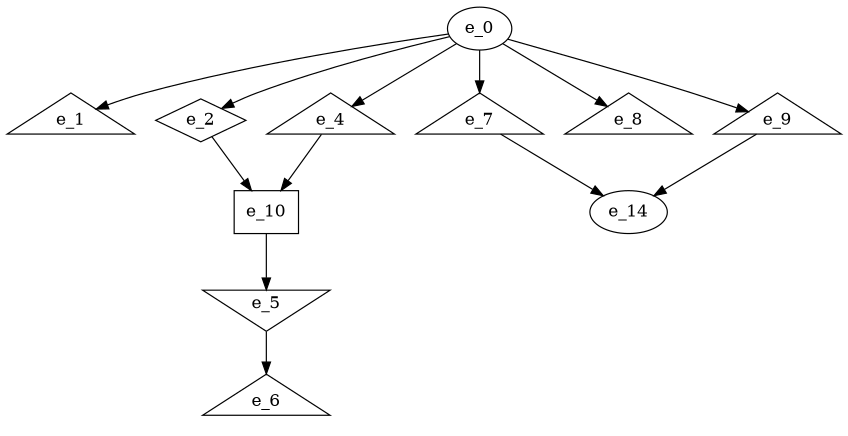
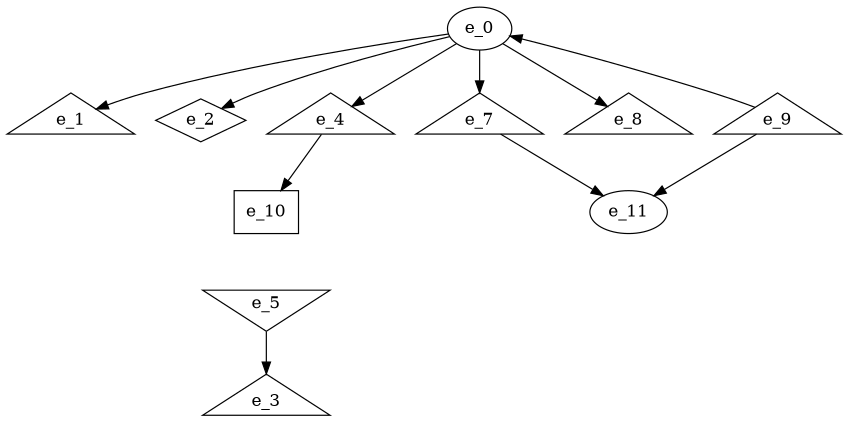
  digraph {
    node [shape=triangle]
    e_0 [shape=""]
    e_1
    e_2 [shape=diamond]
    e_4
    e_7
    e_8
    e_9
    e_10 [shape=dot]
-   e_11 [label=e_14 shape=""]
+   e_11 [shape=""]
    e_5 [shape=invtriangle]
-   e_6
+   e_6 [label=e_3]
    e_0 -> e_1
    e_0 -> e_2
    e_0 -> e_4
    e_0 -> e_7
    e_0 -> e_8
-   e_0 -> e_9
-   e_2 -> e_10
+   e_9 -> e_0
    e_4 -> e_10
    e_7 -> e_11
    e_9 -> e_11
-   e_10 -> e_5
    e_5 -> e_6
  }
